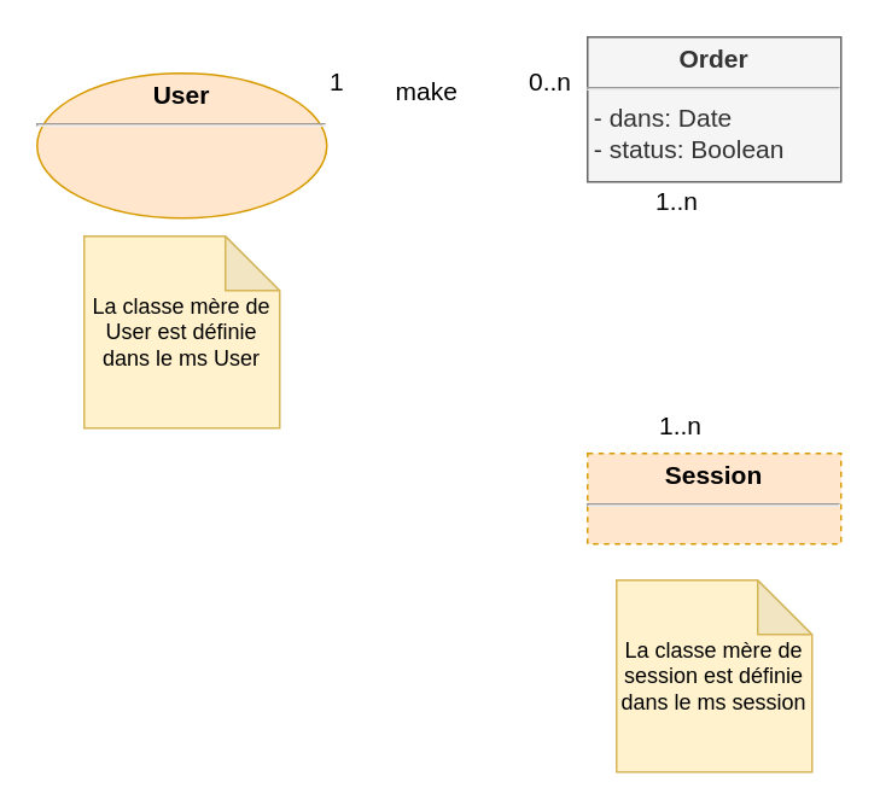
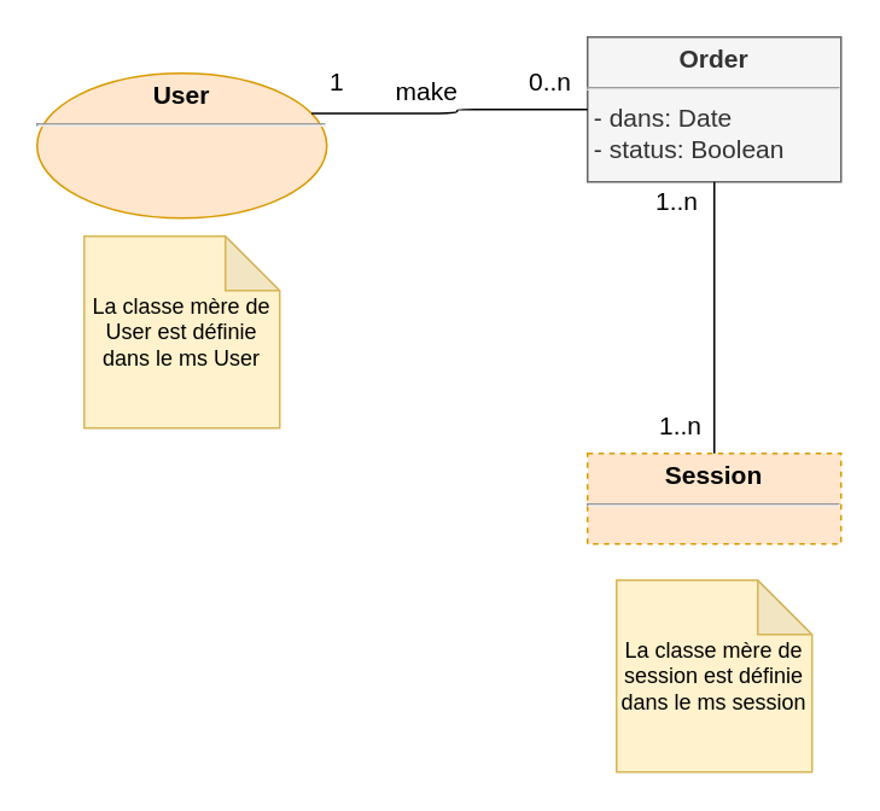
  <mxCell id="0" />
  <mxCell id="1" parent="0" />
  <mxCell id="2" value="&lt;p style=&quot;margin: 4px 0px 0px ; text-align: center ; font-size: 14px&quot;&gt;&lt;b style=&quot;font-size: 14px&quot;&gt;&lt;font style=&quot;font-size: 14px&quot;&gt;User&lt;/font&gt;&lt;/b&gt;&lt;/p&gt;&lt;hr style=&quot;font-size: 14px&quot;&gt;&lt;p style=&quot;margin: 0px 0px 0px 4px ; font-size: 14px&quot;&gt;&lt;br&gt;&lt;/p&gt;&lt;p style=&quot;margin: 0px 0px 0px 4px ; font-size: 14px&quot;&gt;&lt;br style=&quot;font-size: 14px&quot;&gt;&lt;/p&gt;" style="ellipse;verticalAlign=top;align=left;overflow=fill;fontSize=14;fontFamily=Helvetica;html=1;fillColor=#ffe6cc;strokeColor=#d79b00;" parent="1" vertex="1"><mxGeometry x="20" y="40" width="160" height="80" as="geometry" /></mxCell>
  <mxCell id="3" value="&lt;p style=&quot;margin: 4px 0px 0px; text-align: center; font-size: 14px;&quot;&gt;&lt;b style=&quot;font-size: 14px;&quot;&gt;&lt;font style=&quot;font-size: 14px;&quot;&gt;Order&lt;/font&gt;&lt;/b&gt;&lt;/p&gt;&lt;hr style=&quot;font-size: 14px;&quot;&gt;&lt;p style=&quot;margin: 0px 0px 0px 4px; font-size: 14px;&quot;&gt;&lt;/p&gt;&lt;span style=&quot;font-size: 14px;&quot;&gt;&amp;nbsp;- dans: Date&lt;br style=&quot;font-size: 14px;&quot;&gt;&amp;nbsp;- status: Boolean&lt;br style=&quot;font-size: 14px;&quot;&gt;&lt;/span&gt;" style="verticalAlign=top;align=left;overflow=fill;fontSize=14;fontFamily=Helvetica;html=1;fillColor=#f5f5f5;strokeColor=#666666;fontColor=#333333;" parent="1" vertex="1"><mxGeometry x="324" y="20" width="140" height="80" as="geometry" /></mxCell>
+ <mxCell id="4" value="" style="endArrow=none;html=1;endSize=12;startArrow=none;startSize=14;startFill=0;edgeStyle=orthogonalEdgeStyle;exitX=1;exitY=0.25;exitDx=0;exitDy=0;entryX=0;entryY=0.5;entryDx=0;entryDy=0;endFill=0;fontSize=14;" parent="1" source="2" target="3" edge="1"><mxGeometry relative="1" as="geometry"><mxPoint x="110" y="220" as="sourcePoint" /><mxPoint x="110" y="380" as="targetPoint" /></mxGeometry></mxCell>
  <mxCell id="5" value="make" style="text;html=1;align=center;verticalAlign=middle;resizable=0;points=[];autosize=1;fontSize=14;" parent="1" vertex="1"><mxGeometry x="210" y="40" width="50" height="20" as="geometry" /></mxCell>
  <mxCell id="6" value="0..n" style="resizable=0;html=1;align=left;verticalAlign=top;labelBackgroundColor=#ffffff;fontSize=14;" parent="1" connectable="0" vertex="1"><mxGeometry x="290" y="30" as="geometry" /></mxCell>
  <mxCell id="7" value="1" style="resizable=0;html=1;align=left;verticalAlign=top;labelBackgroundColor=#ffffff;fontSize=14;" parent="1" connectable="0" vertex="1"><mxGeometry x="180" y="30" as="geometry" /></mxCell>
  <mxCell id="8" value="&lt;p style=&quot;margin: 4px 0px 0px ; text-align: center ; font-size: 14px&quot;&gt;&lt;b style=&quot;font-size: 14px&quot;&gt;&lt;font style=&quot;font-size: 14px&quot;&gt;Session&lt;/font&gt;&lt;/b&gt;&lt;/p&gt;&lt;hr style=&quot;font-size: 14px&quot;&gt;&lt;p style=&quot;margin: 0px 0px 0px 4px ; font-size: 14px&quot;&gt;&lt;/p&gt;&lt;span style=&quot;font-size: 14px&quot;&gt;&amp;nbsp;&lt;br&gt;&lt;br style=&quot;font-size: 14px&quot;&gt;&lt;/span&gt;" style="verticalAlign=top;align=left;overflow=fill;fontSize=14;fontFamily=Helvetica;html=1;fillColor=#ffe6cc;strokeColor=#d79b00;dashed=1;" parent="1" vertex="1"><mxGeometry x="324" y="250" width="140" height="50" as="geometry" /></mxCell>
+ <mxCell id="9" value="" style="endArrow=none;html=1;endSize=12;startArrow=none;startSize=14;startFill=0;edgeStyle=orthogonalEdgeStyle;exitX=0.5;exitY=0;exitDx=0;exitDy=0;entryX=0.5;entryY=1;entryDx=0;entryDy=0;endFill=0;fontSize=14;" parent="1" source="8" target="3" edge="1"><mxGeometry relative="1" as="geometry"><mxPoint x="190" y="70" as="sourcePoint" /><mxPoint x="334" y="70" as="targetPoint" /></mxGeometry></mxCell>
  <mxCell id="10" value="1..n" style="resizable=0;html=1;align=left;verticalAlign=top;labelBackgroundColor=#ffffff;fontSize=14;" parent="1" connectable="0" vertex="1"><mxGeometry x="280" y="20" as="geometry"><mxPoint x="82" y="200" as="offset" /></mxGeometry></mxCell>
  <mxCell id="11" value="1..n" style="resizable=0;html=1;align=left;verticalAlign=top;labelBackgroundColor=#ffffff;fontSize=14;" parent="1" connectable="0" vertex="1"><mxGeometry x="360" y="96" as="geometry" /></mxCell>
  <mxCell id="12" value="La classe mère de User est définie dans le ms User" style="shape=note;whiteSpace=wrap;html=1;backgroundOutline=1;darkOpacity=0.05;fillColor=#fff2cc;strokeColor=#d6b656;" vertex="1" parent="1"><mxGeometry x="46" y="130" width="108" height="106" as="geometry" /></mxCell>
  <mxCell id="13" value="La classe mère de session est définie dans le ms session" style="shape=note;whiteSpace=wrap;html=1;backgroundOutline=1;darkOpacity=0.05;fillColor=#fff2cc;strokeColor=#d6b656;" vertex="1" parent="1"><mxGeometry x="340" y="320" width="108" height="106" as="geometry" /></mxCell>
